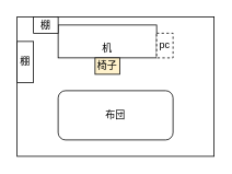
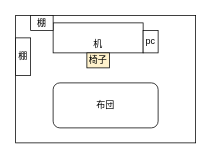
  <mxCell id="0" />
  <mxCell id="1" parent="0" />
  <mxCell id="2" value="" style="rounded=0;whiteSpace=wrap;html=1;fillColor=none;" vertex="1" parent="1"><mxGeometry x="20" y="20" width="240" height="170" as="geometry" /></mxCell>
  <mxCell id="3" value="&lt;br&gt;机" style="rounded=0;whiteSpace=wrap;html=1;" vertex="1" parent="1"><mxGeometry x="70" y="30" width="120" height="40" as="geometry" /></mxCell>
- <mxCell id="4" value="pc" style="rounded=0;whiteSpace=wrap;html=1;dashed=1;" vertex="1" parent="1"><mxGeometry x="190" y="40" width="20" height="30" as="geometry" /></mxCell>
+ <mxCell id="4" value="pc" style="rounded=0;whiteSpace=wrap;html=1;" vertex="1" parent="1"><mxGeometry x="190" y="40" width="20" height="30" as="geometry" /></mxCell>
  <mxCell id="5" value="椅子" style="rounded=0;whiteSpace=wrap;html=1;fillColor=#fff2cc;" vertex="1" parent="1"><mxGeometry x="115" y="70" width="30" height="20" as="geometry" /></mxCell>
  <mxCell id="6" value="棚" style="rounded=0;whiteSpace=wrap;html=1;" vertex="1" parent="1"><mxGeometry x="40" y="20" width="30" height="20" as="geometry" /></mxCell>
  <mxCell id="7" value="棚" style="rounded=0;whiteSpace=wrap;html=1;" vertex="1" parent="1"><mxGeometry x="20" y="50" width="20" height="50" as="geometry" /></mxCell>
  <mxCell id="8" value="布団" style="rounded=1;whiteSpace=wrap;html=1;fillColor=none;" vertex="1" parent="1"><mxGeometry x="70" y="110" width="140" height="60" as="geometry" /></mxCell>
